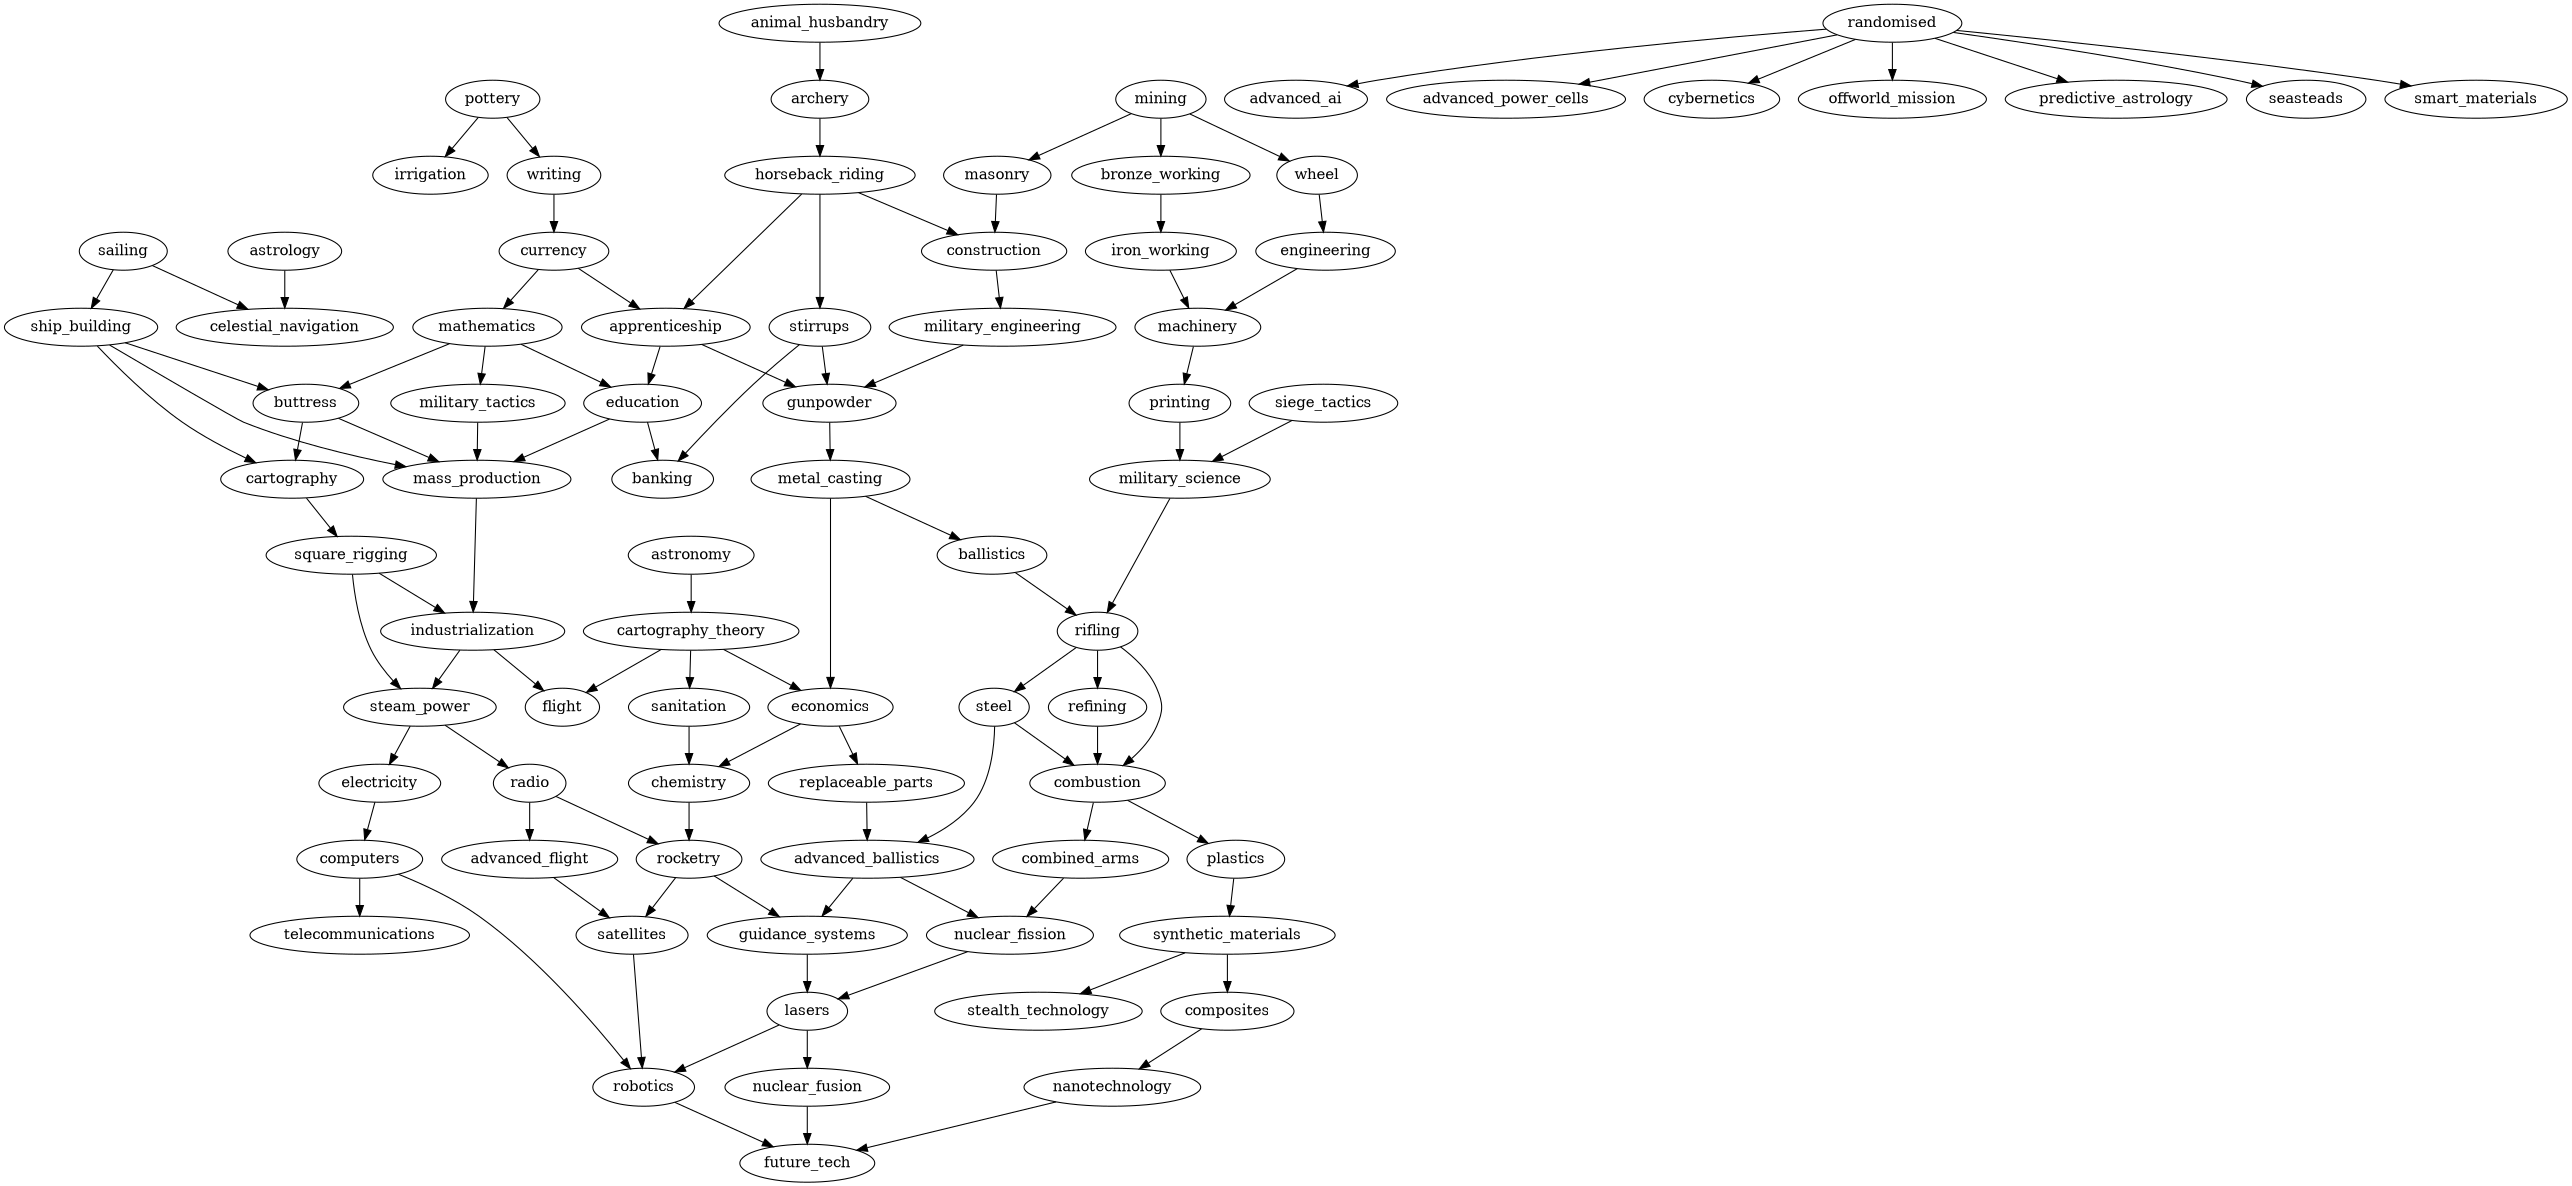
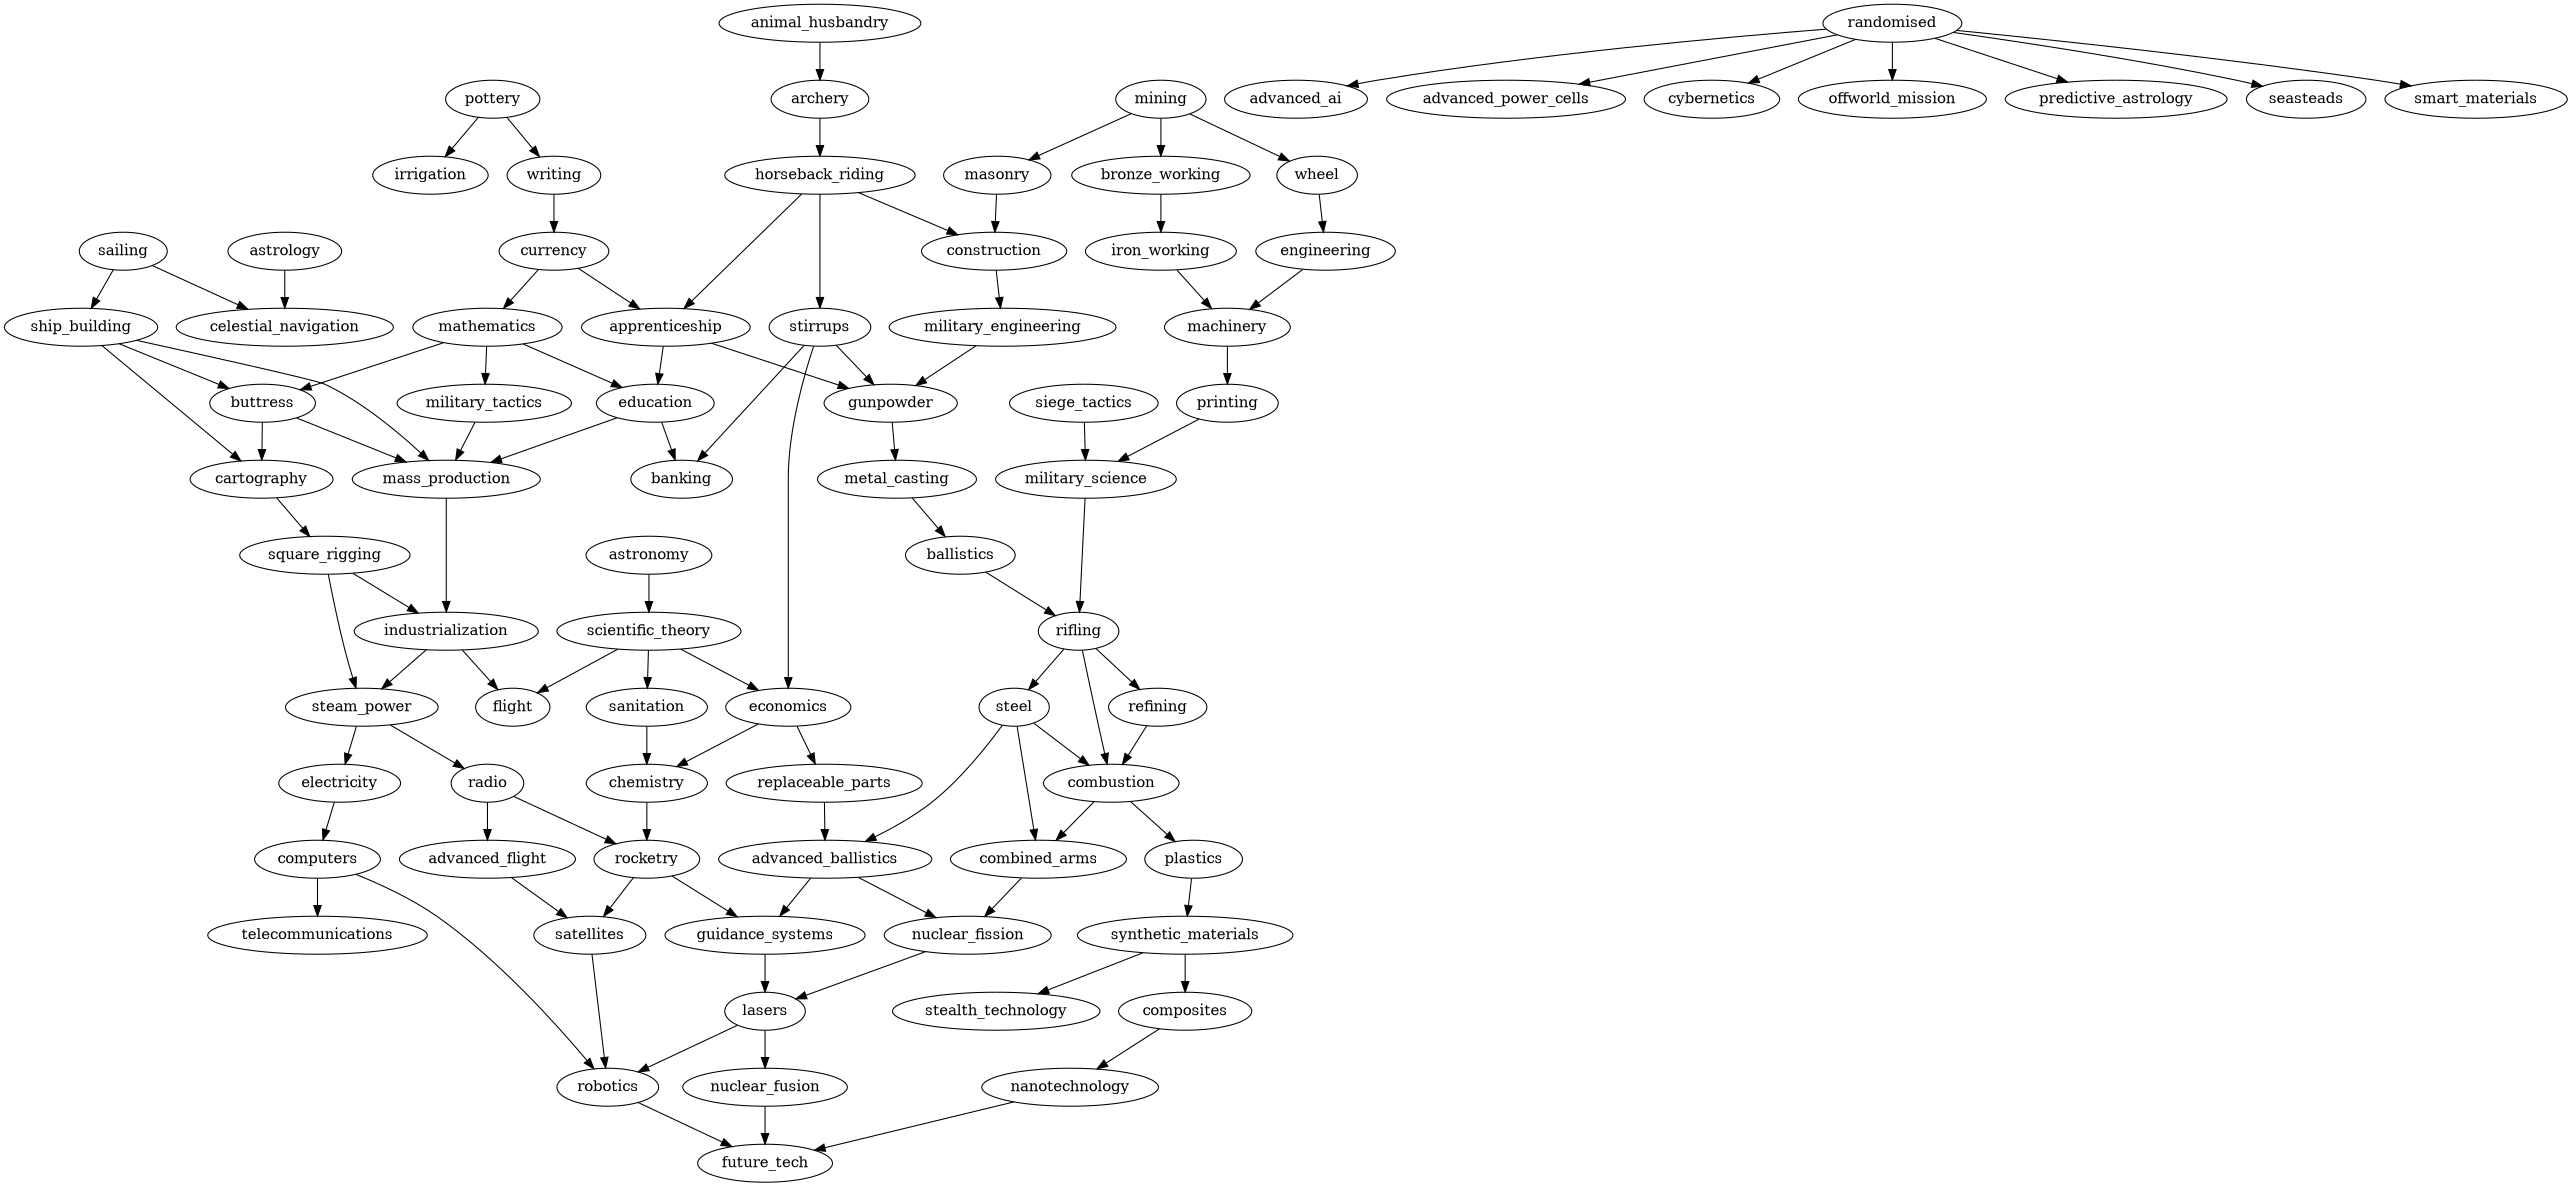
  digraph {
    pottery
    irrigation
    writing
    currency
    animal_husbandry
    archery
    horseback_riding
    mining
    masonry
    bronze_working
    wheel
    construction
    iron_working
    engineering
    sailing
    celestial_navigation
    ship_building
    astrology
    buttress
    cartography
    mass_production
    mathematics
    apprenticeship
    stirrups
    military_engineering
    machinery
    military_tactics
    education
    gunpowder
    banking
    printing
    astronomy
    siege_tactics
    square_rigging
    industrialization
    metal_casting
    military_science
-   scientific_theory [label=cartography_theory]
+   scientific_theory
    steam_power
    ballistics
    economics
    flight
    rifling
    electricity
    radio
    sanitation
    replaceable_parts
    chemistry
    steel
    refining
    combustion
    computers
    advanced_flight
    rocketry
    advanced_ballistics
    combined_arms
    plastics
    guidance_systems
    nuclear_fission
    telecommunications
    robotics
    satellites
    synthetic_materials
    lasers
    stealth_technology
    composites
    future_tech
    nuclear_fusion
    nanotechnology
    randomised
    advanced_ai
    advanced_power_cells
    cybernetics
    offworld_mission
    n75 [label=predictive_astrology]
    seasteads
    smart_materials
    subgraph sub_1 {
      pottery
      irrigation
      writing
      currency
      animal_husbandry
      archery
      horseback_riding
      mining
      masonry
      bronze_working
      wheel
      construction
      iron_working
      engineering
      sailing
      celestial_navigation
      ship_building
      astrology
    }
    subgraph sub_2 {
      currency
      horseback_riding
      construction
      iron_working
      engineering
      celestial_navigation
      ship_building
      buttress
      cartography
      mass_production
      mathematics
      apprenticeship
      stirrups
      military_engineering
      machinery
      military_tactics
      education
    }
    subgraph sub_3 {
      buttress
      cartography
      mass_production
      apprenticeship
      stirrups
      military_engineering
      machinery
      military_tactics
      education
      gunpowder
      banking
      printing
      astronomy
      siege_tactics
    }
    subgraph sub_4 {
      cartography
      mass_production
      gunpowder
      banking
      printing
      astronomy
      siege_tactics
      square_rigging
      industrialization
      metal_casting
      military_science
      scientific_theory
      steam_power
      ballistics
      economics
    }
    subgraph sub_5 {
      industrialization
      military_science
      scientific_theory
      steam_power
      ballistics
      economics
      flight
      rifling
      electricity
      radio
      sanitation
      replaceable_parts
      chemistry
      steel
      refining
      combustion
    }
    subgraph sub_6 {
      flight
      electricity
      radio
      replaceable_parts
      chemistry
      steel
      refining
      combustion
      computers
      advanced_flight
      rocketry
      advanced_ballistics
      combined_arms
      plastics
    }
    subgraph sub_7 {
      computers
      advanced_flight
      rocketry
      advanced_ballistics
      combined_arms
      plastics
      guidance_systems
      nuclear_fission
      telecommunications
      robotics
      satellites
      synthetic_materials
      lasers
      stealth_technology
      composites
    }
    subgraph sub_8 {
      guidance_systems
      telecommunications
      robotics
      satellites
      lasers
      stealth_technology
      composites
      future_tech
      nuclear_fusion
      nanotechnology
    }
    subgraph sub_9 {
      randomised
      advanced_ai
      advanced_power_cells
      cybernetics
      offworld_mission
      n75
      seasteads
      smart_materials
    }
    pottery -> irrigation
    pottery -> writing
    writing -> currency
    currency -> mathematics
    currency -> apprenticeship
    animal_husbandry -> archery
    archery -> horseback_riding
    horseback_riding -> construction
    horseback_riding -> apprenticeship
    horseback_riding -> stirrups
    mining -> masonry
    mining -> bronze_working
    mining -> wheel
    masonry -> construction
    bronze_working -> iron_working
    wheel -> engineering
    construction -> military_engineering
    iron_working -> machinery
    engineering -> machinery
    sailing -> celestial_navigation
    sailing -> ship_building
    ship_building -> buttress
    ship_building -> cartography
    ship_building -> mass_production
    astrology -> celestial_navigation
    buttress -> cartography
    buttress -> mass_production
    cartography -> square_rigging
    mass_production -> industrialization
    mathematics -> buttress
    mathematics -> military_tactics
    mathematics -> education
    apprenticeship -> education
    apprenticeship -> gunpowder
    stirrups -> gunpowder
    stirrups -> banking
    military_engineering -> gunpowder
    machinery -> printing
    military_tactics -> mass_production
    education -> mass_production
    education -> banking
    gunpowder -> metal_casting
    printing -> military_science
    astronomy -> scientific_theory
    siege_tactics -> military_science
    square_rigging -> industrialization
    square_rigging -> steam_power
    industrialization -> steam_power
    industrialization -> flight
    metal_casting -> ballistics
-   metal_casting -> economics
+   stirrups -> economics
    military_science -> rifling
    scientific_theory -> economics
    scientific_theory -> flight
    scientific_theory -> sanitation
    steam_power -> electricity
    steam_power -> radio
    ballistics -> rifling
    economics -> replaceable_parts
    economics -> chemistry
    rifling -> steel
    rifling -> refining
    rifling -> combustion
    electricity -> computers
    radio -> advanced_flight
    radio -> rocketry
    sanitation -> chemistry
    replaceable_parts -> advanced_ballistics
    chemistry -> rocketry
    steel -> combustion
    steel -> advanced_ballistics
+   steel -> combined_arms
    refining -> combustion
    combustion -> combined_arms
    combustion -> plastics
    computers -> telecommunications
    computers -> robotics
    advanced_flight -> satellites
    rocketry -> guidance_systems
    rocketry -> satellites
    advanced_ballistics -> guidance_systems
    advanced_ballistics -> nuclear_fission
    combined_arms -> nuclear_fission
    plastics -> synthetic_materials
    guidance_systems -> lasers
    nuclear_fission -> lasers
    robotics -> future_tech
    satellites -> robotics
    synthetic_materials -> stealth_technology
    synthetic_materials -> composites
    lasers -> robotics
    lasers -> nuclear_fusion
    composites -> nanotechnology
    nuclear_fusion -> future_tech
    nanotechnology -> future_tech
    randomised -> advanced_ai
    randomised -> advanced_power_cells
    randomised -> cybernetics
    randomised -> offworld_mission
    randomised -> n75
    randomised -> seasteads
    randomised -> smart_materials
  }
